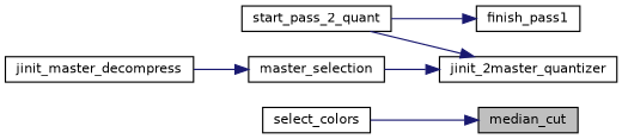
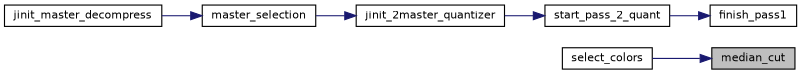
  digraph {
    rankdir=RL
    node [color=black fontname=Helvetica fontsize=10 shape=record]
    edge [color=midnightblue dir=back fontname=Helvetica fontsize=10 labelfontname=Helvetica labelfontsize=10 style=solid]
    n1 [fillcolor=grey75 fontcolor=black height=0.2 label=median_cut style=filled width=0.4]
    n2 [height=0.2 label=select_colors width=0.4]
    n3 [height=0.2 label=finish_pass1 width=0.4]
    n4 [height=0.2 label=start_pass_2_quant width=0.4]
    n5 [height=0.2 label=jinit_2master_quantizer width=0.4]
    n6 [height=0.2 label=master_selection width=0.4]
    n7 [height=0.2 label=jinit_master_decompress width=0.4]
    n1 -> n2
    n3 -> n4
-   n5 -> n4
+   n4 -> n5
    n5 -> n6
    n6 -> n7
  }
